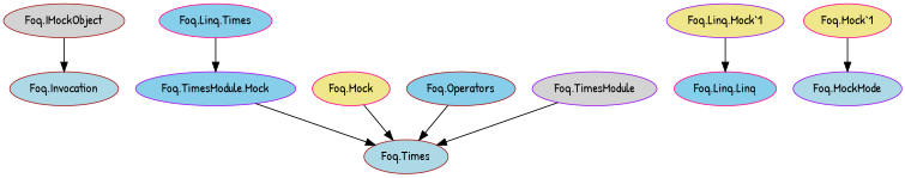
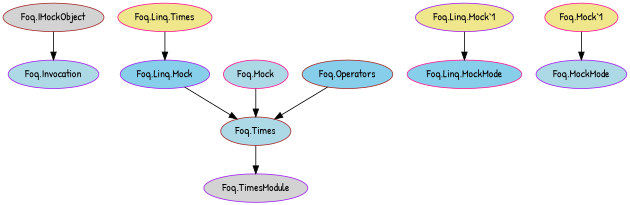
  digraph {
    fontname="Patrick Hand"
    fontsize=10
    rankdir=TB
    node [color=brown fillcolor=lightblue fontname="Patrick Hand" style=filled]
    edge [fontname="Patrick Hand"]
-   "Foq.Invocation"
+   "Foq.Invocation" [color=purple]
    "Foq.Times"
-   "Foq.Linq.MockMode" [color=deeppink fillcolor=skyblue label="Foq.Linq.Linq"]
+   "Foq.Linq.MockMode" [color=deeppink fillcolor=skyblue]
    "Foq.MockMode" [color=purple]
    "Foq.IMockObject" [fillcolor=lightgrey]
-   "Foq.Linq.Mock" [color=purple fillcolor=skyblue label="Foq.TimesModule.Mock"]
+   "Foq.Linq.Mock" [color=purple fillcolor=skyblue]
    "Foq.Linq.Mock`1" [color=purple fillcolor=khaki]
-   "Foq.Linq.Times" [color=deeppink fillcolor=skyblue]
-   "Foq.Mock" [color=deeppink fillcolor=khaki]
+   "Foq.Linq.Times" [color=deeppink fillcolor=khaki]
+   "Foq.Mock" [color=deeppink]
    "Foq.Mock`1" [color=deeppink fillcolor=khaki]
    "Foq.Operators" [fillcolor=skyblue]
    "Foq.TimesModule" [color=purple fillcolor=lightgrey]
    subgraph sub_1 {
      rank=none
      "Foq.Invocation"
    }
    subgraph sub_2 {
      rank=none
      "Foq.Times"
    }
    subgraph sub_3 {
      rank=none
      "Foq.Linq.MockMode"
    }
    subgraph sub_4 {
      rank=none
      "Foq.Times"
    }
    subgraph sub_5 {
      rank=none
      "Foq.Times"
    }
    subgraph sub_6 {
      rank=none
      "Foq.MockMode"
    }
    subgraph sub_7 {
      rank=none
      "Foq.Times"
    }
    subgraph sub_8 {
      rank=none
      "Foq.Times"
    }
    "Foq.IMockObject" -> "Foq.Invocation"
    "Foq.Linq.Mock" -> "Foq.Times"
    "Foq.Linq.Mock`1" -> "Foq.Linq.MockMode"
    "Foq.Linq.Times" -> "Foq.Linq.Mock"
    "Foq.Mock" -> "Foq.Times"
    "Foq.Mock`1" -> "Foq.MockMode"
    "Foq.Operators" -> "Foq.Times"
-   "Foq.TimesModule" -> "Foq.Times"
+   "Foq.Times" -> "Foq.TimesModule"
  }
